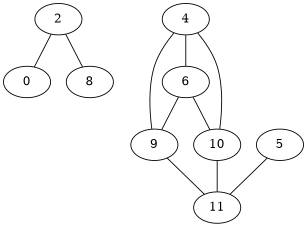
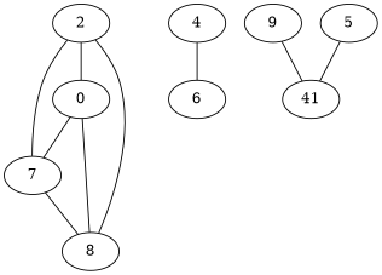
  graph {
    n1 [label=0]
    2
+   7
    8
    4
    6
    9
-   10
-   11
+   11 [label=41]
    5
+   n1 -- 7
+   n1 -- 8
    2 -- n1
+   2 -- 7
    2 -- 8
+   7 -- 8
    4 -- 6
-   4 -- 9
-   4 -- 10
-   6 -- 9
-   6 -- 10
    9 -- 11
-   10 -- 11
    5 -- 11
  }
